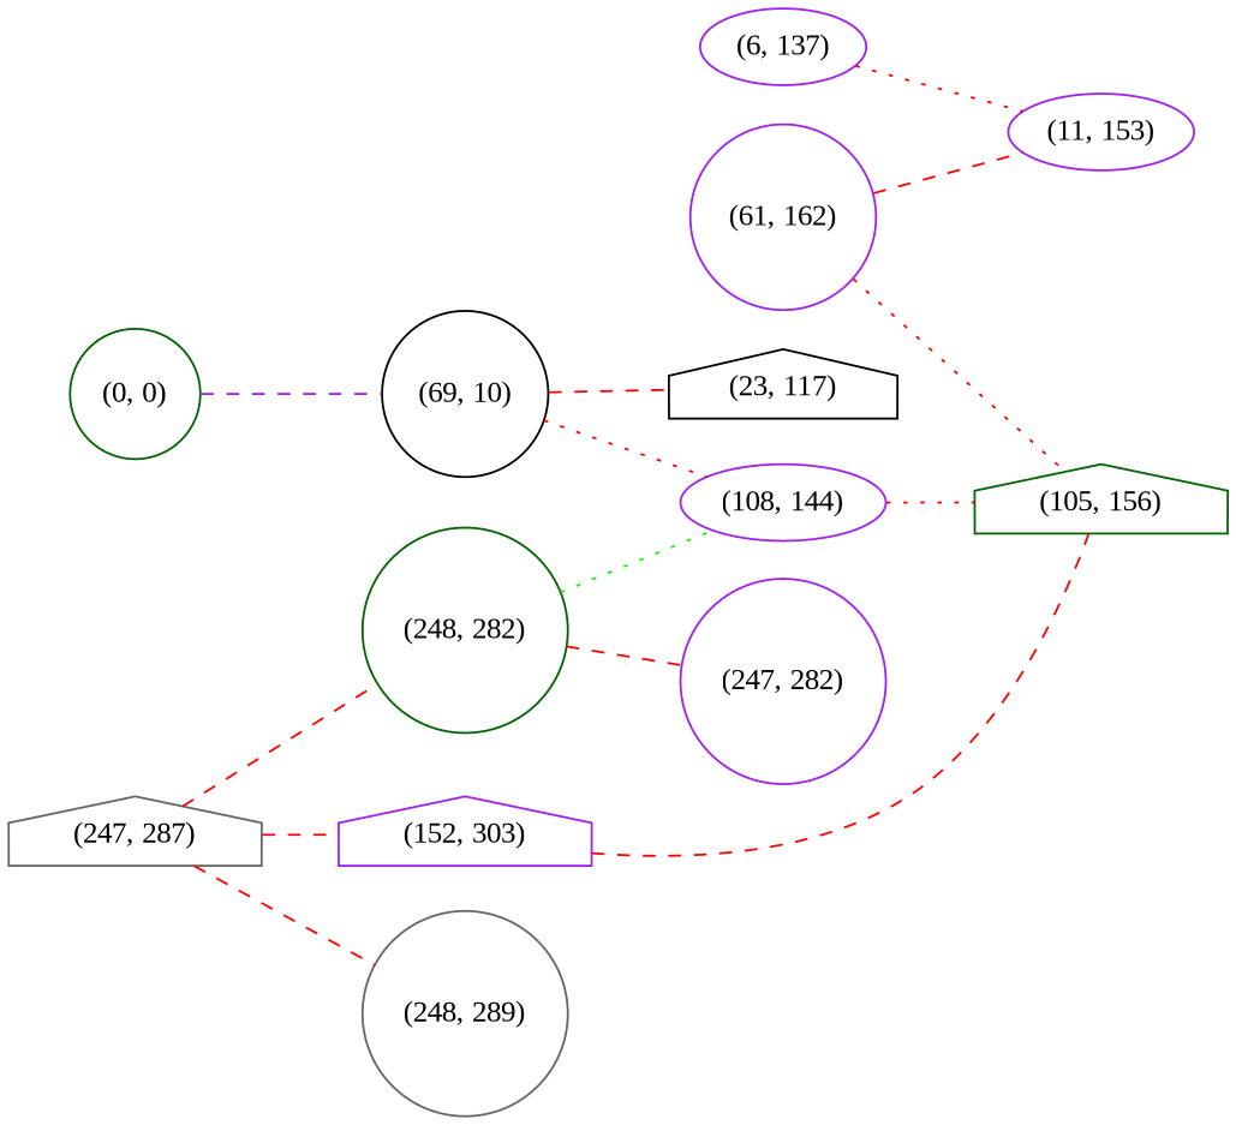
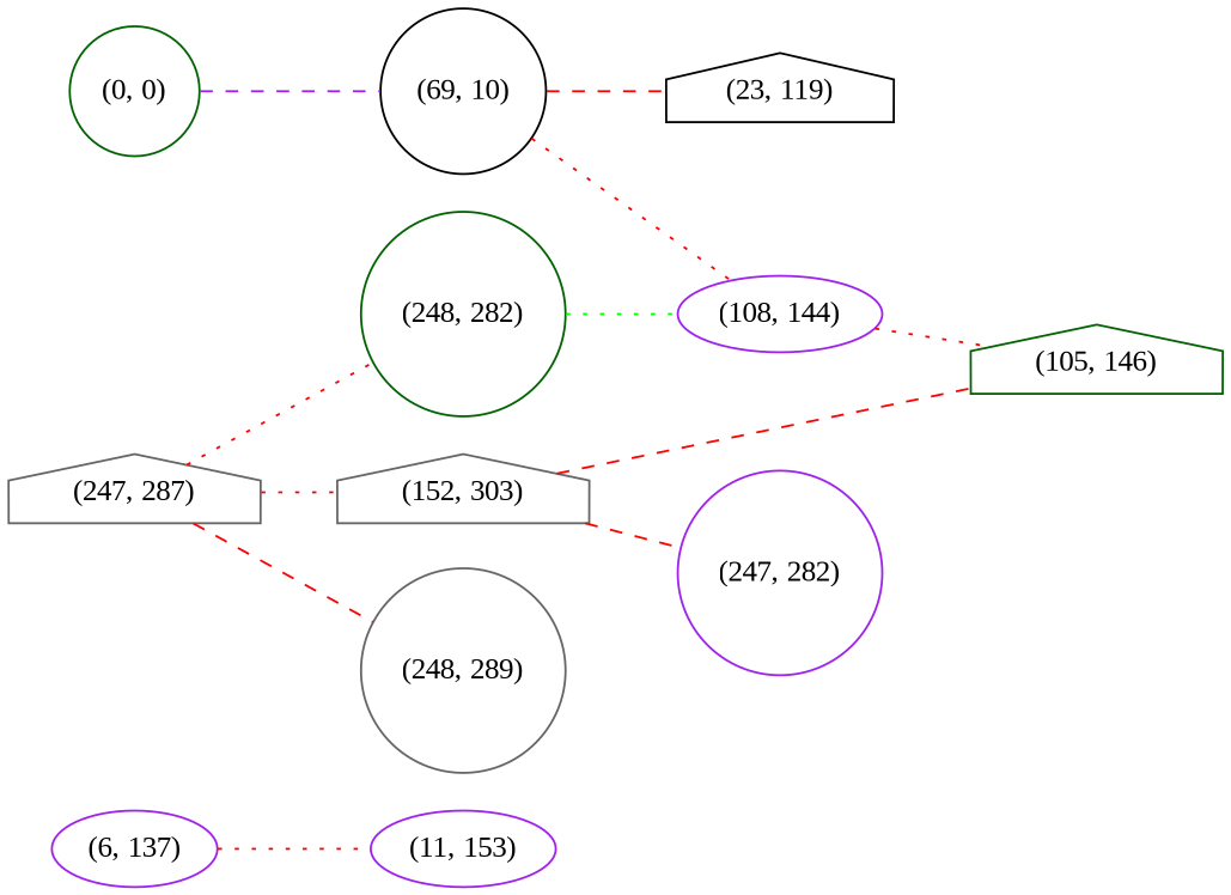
  graph {
    fontname="Liberation Serif"
    rankdir=LR
    node [color=purple fontname="Liberation Serif" shape=circle]
    edge [color=red fontname="Liberation Serif" style=dotted weight=1]
    "(6, 137)" [shape=ellipse]
    "(11, 153)" [shape=ellipse]
    "(0, 0)" [color=darkgreen]
    "(69, 10)" [color=black]
-   "(23, 119)" [color=black shape=house label="(23, 117)"]
+   "(23, 119)" [color=black shape=house]
    "(108, 144)" [shape=ellipse]
-   "(105, 146)" [color=darkgreen shape=house label="(105, 156)"]
+   "(105, 146)" [color=darkgreen shape=house]
    "(247, 287)" [color=gray40 shape=house]
    "(248, 282)" [color=darkgreen]
-   "(152, 303)" [shape=house]
+   "(152, 303)" [color=gray40 shape=house]
    "(248, 289)" [color=gray40]
    "(247, 282)"
-   "(61, 162)"
    "(6, 137)" -- "(11, 153)"
    "(0, 0)" -- "(69, 10)" [color=purple style=dashed weight=4]
    "(69, 10)" -- "(23, 119)" [style=dashed]
    "(69, 10)" -- "(108, 144)"
    "(108, 144)" -- "(105, 146)"
-   "(247, 287)" -- "(248, 282)" [style=dashed]
-   "(247, 287)" -- "(152, 303)" [style=dashed]
+   "(247, 287)" -- "(248, 282)"
+   "(247, 287)" -- "(152, 303)"
    "(247, 287)" -- "(248, 289)" [style=dashed]
    "(248, 282)" -- "(108, 144)" [color=green weight=2]
-   "(248, 282)" -- "(247, 282)" [style=dashed]
+   "(152, 303)" -- "(247, 282)" [style=dashed]
    "(152, 303)" -- "(105, 146)" [style=dashed]
-   "(61, 162)" -- "(11, 153)" [style=dashed]
-   "(61, 162)" -- "(105, 146)"
  }
